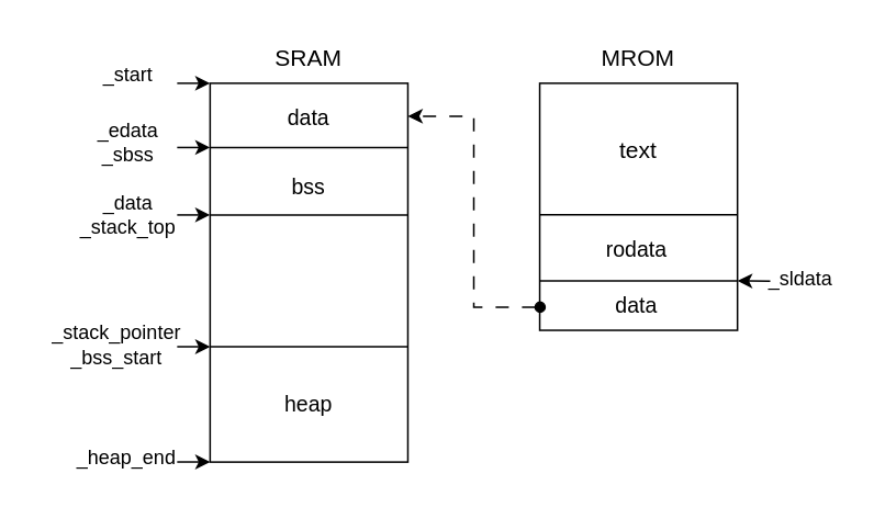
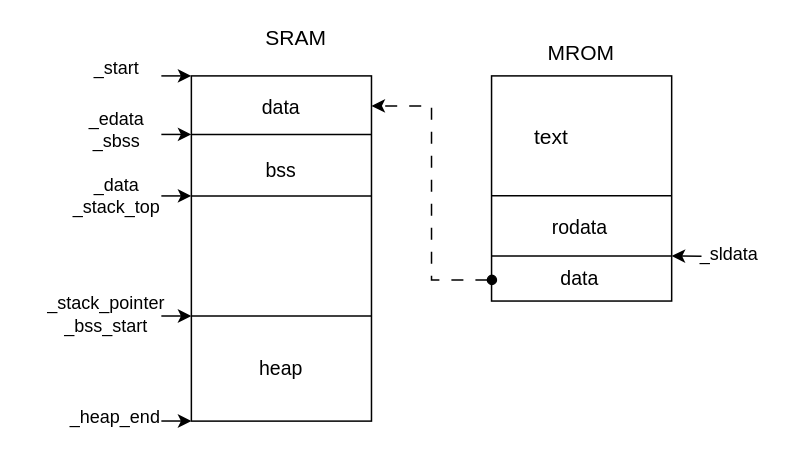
  <mxCell id="0" />
  <mxCell id="1" parent="0" />
  <mxCell id="2" value="" style="rounded=0;whiteSpace=wrap;html=1;editable=0;" vertex="1" parent="1"><mxGeometry x="127" y="50" width="120" height="230" as="geometry" /></mxCell>
- <mxCell id="3" value="&lt;span style=&quot;font-size: 14px;&quot;&gt;SRAM&lt;/span&gt;" style="text;html=1;align=center;verticalAlign=middle;whiteSpace=wrap;rounded=0;" vertex="1" parent="1"><mxGeometry x="157" y="20" width="60" height="30" as="geometry" /></mxCell>
+ <mxCell id="3" value="&lt;span style=&quot;font-size: 14px;&quot;&gt;SRAM&lt;/span&gt;" style="text;html=1;align=center;verticalAlign=middle;whiteSpace=wrap;rounded=0;" vertex="1" parent="1"><mxGeometry x="167" y="10" width="60" height="30" as="geometry" /></mxCell>
  <mxCell id="4" value="&lt;span style=&quot;font-size: 14px;&quot;&gt;MROM&lt;/span&gt;" style="text;html=1;align=center;verticalAlign=middle;whiteSpace=wrap;rounded=0;" vertex="1" parent="1"><mxGeometry x="357" y="20" width="60" height="30" as="geometry" /></mxCell>
  <mxCell id="5" value="" style="rounded=0;whiteSpace=wrap;html=1;editable=0;" vertex="1" parent="1"><mxGeometry x="327" y="50" width="120" height="150" as="geometry" /></mxCell>
  <mxCell id="6" value="" style="endArrow=none;html=1;rounded=0;exitX=-0.001;exitY=0.167;exitDx=0;exitDy=0;exitPerimeter=0;entryX=0.999;entryY=0.167;entryDx=0;entryDy=0;entryPerimeter=0;" edge="1" parent="1"><mxGeometry width="50" height="50" relative="1" as="geometry"><mxPoint x="127" y="89" as="sourcePoint" /><mxPoint x="247" y="89" as="targetPoint" /></mxGeometry></mxCell>
  <mxCell id="7" value="" style="endArrow=none;html=1;rounded=0;exitX=-0.001;exitY=0.167;exitDx=0;exitDy=0;exitPerimeter=0;entryX=0.999;entryY=0.167;entryDx=0;entryDy=0;entryPerimeter=0;" edge="1" parent="1"><mxGeometry width="50" height="50" relative="1" as="geometry"><mxPoint x="127" y="130" as="sourcePoint" /><mxPoint x="247" y="130" as="targetPoint" /></mxGeometry></mxCell>
  <mxCell id="8" value="" style="endArrow=none;html=1;rounded=0;exitX=-0.001;exitY=0.167;exitDx=0;exitDy=0;exitPerimeter=0;entryX=0.999;entryY=0.167;entryDx=0;entryDy=0;entryPerimeter=0;" edge="1" parent="1"><mxGeometry width="50" height="50" relative="1" as="geometry"><mxPoint x="127" y="210" as="sourcePoint" /><mxPoint x="247" y="210" as="targetPoint" /></mxGeometry></mxCell>
  <mxCell id="9" value="" style="endArrow=none;html=1;rounded=0;exitX=-0.001;exitY=0.167;exitDx=0;exitDy=0;exitPerimeter=0;entryX=0.999;entryY=0.167;entryDx=0;entryDy=0;entryPerimeter=0;" edge="1" parent="1"><mxGeometry width="50" height="50" relative="1" as="geometry"><mxPoint x="327" y="129.89" as="sourcePoint" /><mxPoint x="447" y="129.89" as="targetPoint" /></mxGeometry></mxCell>
  <mxCell id="10" value="" style="endArrow=none;html=1;rounded=0;exitX=-0.001;exitY=0.167;exitDx=0;exitDy=0;exitPerimeter=0;entryX=0.999;entryY=0.167;entryDx=0;entryDy=0;entryPerimeter=0;" edge="1" parent="1"><mxGeometry width="50" height="50" relative="1" as="geometry"><mxPoint x="327" y="170" as="sourcePoint" /><mxPoint x="447" y="170" as="targetPoint" /></mxGeometry></mxCell>
  <mxCell id="11" value="&lt;font style=&quot;font-size: 13px;&quot;&gt;data&lt;/font&gt;" style="text;html=1;align=center;verticalAlign=middle;whiteSpace=wrap;rounded=0;" vertex="1" parent="1"><mxGeometry x="157" y="56" width="60" height="30" as="geometry" /></mxCell>
  <mxCell id="12" value="&lt;font style=&quot;font-size: 13px;&quot;&gt;bss&lt;/font&gt;" style="text;html=1;align=center;verticalAlign=middle;whiteSpace=wrap;rounded=0;" vertex="1" parent="1"><mxGeometry x="157" y="98" width="60" height="30" as="geometry" /></mxCell>
  <mxCell id="13" value="&lt;font style=&quot;font-size: 13px;&quot;&gt;heap&lt;/font&gt;" style="text;html=1;align=center;verticalAlign=middle;whiteSpace=wrap;rounded=0;" vertex="1" parent="1"><mxGeometry x="157" y="230" width="60" height="30" as="geometry" /></mxCell>
- <mxCell id="14" value="&lt;font style=&quot;font-size: 14px;&quot;&gt;text&lt;/font&gt;" style="text;html=1;align=center;verticalAlign=middle;whiteSpace=wrap;rounded=0;" vertex="1" parent="1"><mxGeometry x="357" y="76" width="60" height="30" as="geometry" /></mxCell>
+ <mxCell id="14" value="&lt;font style=&quot;font-size: 14px;&quot;&gt;text&lt;/font&gt;" style="text;html=1;align=center;verticalAlign=middle;whiteSpace=wrap;rounded=0;" vertex="1" parent="1"><mxGeometry x="337" y="76" width="60" height="30" as="geometry" /></mxCell>
  <mxCell id="15" value="&lt;font style=&quot;font-size: 13px;&quot;&gt;rodata&lt;/font&gt;" style="text;html=1;align=center;verticalAlign=middle;whiteSpace=wrap;rounded=0;" vertex="1" parent="1"><mxGeometry x="356" y="136" width="60" height="30" as="geometry" /></mxCell>
  <mxCell id="16" value="&lt;font style=&quot;font-size: 13px;&quot;&gt;data&lt;/font&gt;" style="text;html=1;align=center;verticalAlign=middle;whiteSpace=wrap;rounded=0;" vertex="1" parent="1"><mxGeometry x="356" y="170" width="60" height="30" as="geometry" /></mxCell>
  <mxCell id="17" value="_start" style="text;html=1;align=center;verticalAlign=middle;resizable=0;points=[];autosize=1;strokeColor=none;fillColor=none;" vertex="1" parent="1"><mxGeometry x="47" y="30" width="60" height="30" as="geometry" /></mxCell>
  <mxCell id="18" value="_edata&lt;div&gt;_sbss&lt;/div&gt;" style="text;html=1;align=center;verticalAlign=middle;resizable=0;points=[];autosize=1;strokeColor=none;fillColor=none;" vertex="1" parent="1"><mxGeometry x="47" y="66" width="60" height="40" as="geometry" /></mxCell>
  <mxCell id="19" value="_data&lt;div&gt;_stack_top&lt;/div&gt;" style="text;html=1;align=center;verticalAlign=middle;resizable=0;points=[];autosize=1;strokeColor=none;fillColor=none;" vertex="1" parent="1"><mxGeometry x="37" y="110" width="80" height="40" as="geometry" /></mxCell>
  <mxCell id="20" value="_stack_pointer&lt;div&gt;_bss_start&lt;/div&gt;" style="text;html=1;align=center;verticalAlign=middle;resizable=0;points=[];autosize=1;strokeColor=none;fillColor=none;" vertex="1" parent="1"><mxGeometry x="20" y="189" width="100" height="40" as="geometry" /></mxCell>
  <mxCell id="21" value="_heap_end" style="text;html=1;align=center;verticalAlign=middle;resizable=0;points=[];autosize=1;strokeColor=none;fillColor=none;" vertex="1" parent="1"><mxGeometry x="36" y="263" width="80" height="30" as="geometry" /></mxCell>
  <mxCell id="22" value="" style="edgeStyle=none;orthogonalLoop=1;jettySize=auto;html=1;rounded=0;entryX=1.001;entryY=0.169;entryDx=0;entryDy=0;entryPerimeter=0;startArrow=classic;startFill=1;endArrow=none;endFill=0;" edge="1" parent="1"><mxGeometry width="100" relative="1" as="geometry"><mxPoint x="127" y="50" as="sourcePoint" /><mxPoint x="107" y="50" as="targetPoint" /><Array as="points" /></mxGeometry></mxCell>
  <mxCell id="23" value="" style="edgeStyle=none;orthogonalLoop=1;jettySize=auto;html=1;rounded=0;entryX=1.001;entryY=0.169;entryDx=0;entryDy=0;entryPerimeter=0;startArrow=classic;startFill=1;endArrow=none;endFill=0;" edge="1" parent="1"><mxGeometry width="100" relative="1" as="geometry"><mxPoint x="127" y="89" as="sourcePoint" /><mxPoint x="107" y="89" as="targetPoint" /><Array as="points" /></mxGeometry></mxCell>
  <mxCell id="24" value="" style="edgeStyle=none;orthogonalLoop=1;jettySize=auto;html=1;rounded=0;entryX=1.001;entryY=0.169;entryDx=0;entryDy=0;entryPerimeter=0;startArrow=classic;startFill=1;endArrow=none;endFill=0;" edge="1" parent="1"><mxGeometry width="100" relative="1" as="geometry"><mxPoint x="127" y="129.97" as="sourcePoint" /><mxPoint x="107" y="129.97" as="targetPoint" /><Array as="points" /></mxGeometry></mxCell>
  <mxCell id="25" value="" style="edgeStyle=none;orthogonalLoop=1;jettySize=auto;html=1;rounded=0;entryX=1.001;entryY=0.169;entryDx=0;entryDy=0;entryPerimeter=0;startArrow=classic;startFill=1;endArrow=none;endFill=0;" edge="1" parent="1"><mxGeometry width="100" relative="1" as="geometry"><mxPoint x="127" y="209.97" as="sourcePoint" /><mxPoint x="107" y="209.97" as="targetPoint" /><Array as="points" /></mxGeometry></mxCell>
  <mxCell id="26" value="" style="edgeStyle=none;orthogonalLoop=1;jettySize=auto;html=1;rounded=0;entryX=1.001;entryY=0.169;entryDx=0;entryDy=0;entryPerimeter=0;startArrow=classic;startFill=1;endArrow=none;endFill=0;" edge="1" parent="1"><mxGeometry width="100" relative="1" as="geometry"><mxPoint x="127" y="279.94" as="sourcePoint" /><mxPoint x="107" y="279.94" as="targetPoint" /><Array as="points" /></mxGeometry></mxCell>
  <mxCell id="27" value="" style="edgeStyle=none;orthogonalLoop=1;jettySize=auto;html=1;rounded=0;entryX=1.001;entryY=0.608;entryDx=0;entryDy=0;entryPerimeter=0;" edge="1" parent="1"><mxGeometry width="100" relative="1" as="geometry"><mxPoint x="466.88" y="170.16" as="sourcePoint" /><mxPoint x="447" y="170" as="targetPoint" /><Array as="points" /></mxGeometry></mxCell>
  <mxCell id="28" value="_sldata" style="text;html=1;align=center;verticalAlign=middle;resizable=0;points=[];autosize=1;strokeColor=none;fillColor=none;" vertex="1" parent="1"><mxGeometry x="455" y="154" width="60" height="30" as="geometry" /></mxCell>
  <mxCell id="29" value="" style="endArrow=classic;html=1;rounded=0;exitX=0.002;exitY=0.906;exitDx=0;exitDy=0;exitPerimeter=0;edgeStyle=elbowEdgeStyle;dashed=1;dashPattern=8 8;startArrow=oval;startFill=1;" edge="1" parent="1" source="5"><mxGeometry width="50" height="50" relative="1" as="geometry"><mxPoint x="337" y="190" as="sourcePoint" /><mxPoint x="247" y="70" as="targetPoint" /></mxGeometry></mxCell>
